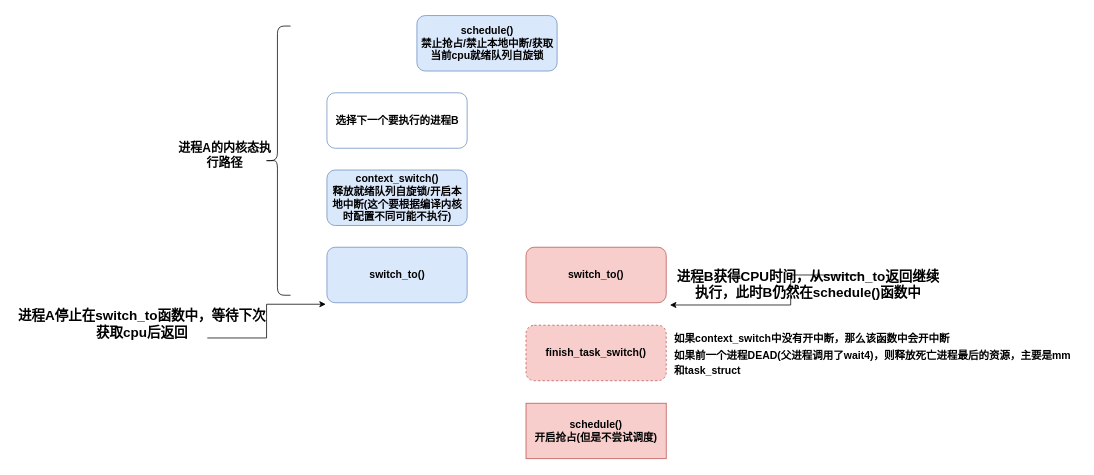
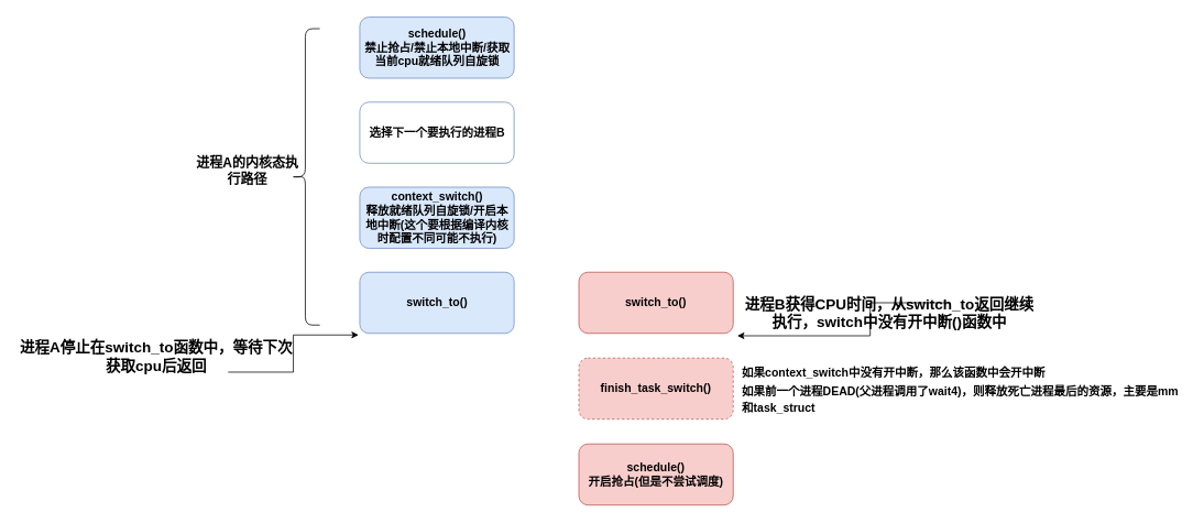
  <mxCell id="0" />
  <mxCell id="1" parent="0" />
- <mxCell id="2" value="&lt;font style=&quot;font-size: 14px&quot;&gt;&lt;b&gt;schedule()&lt;br&gt;禁止抢占/禁止本地中断/获取当前cpu就绪队列自旋锁&lt;br&gt;&lt;/b&gt;&lt;/font&gt;" style="rounded=1;whiteSpace=wrap;html=1;fillColor=#dae8fc;strokeColor=#6c8ebf;" vertex="1" parent="1"><mxGeometry x="555.5" y="20" width="187" height="74" as="geometry" /></mxCell>
+ <mxCell id="2" value="&lt;font style=&quot;font-size: 14px&quot;&gt;&lt;b&gt;schedule()&lt;br&gt;禁止抢占/禁止本地中断/获取当前cpu就绪队列自旋锁&lt;br&gt;&lt;/b&gt;&lt;/font&gt;" style="rounded=1;whiteSpace=wrap;html=1;fillColor=#dae8fc;strokeColor=#6c8ebf;" vertex="1" parent="1"><mxGeometry x="435.5" y="20" width="187" height="74" as="geometry" /></mxCell>
  <mxCell id="3" value="&lt;font style=&quot;font-size: 14px&quot;&gt;&lt;b&gt;选择下一个要执行的进程B&lt;br&gt;&lt;/b&gt;&lt;/font&gt;" style="rounded=1;whiteSpace=wrap;html=1;fillColor=#ffffff;strokeColor=#6c8ebf;" vertex="1" parent="1"><mxGeometry x="435.5" y="123" width="187" height="74" as="geometry" /></mxCell>
  <mxCell id="4" value="&lt;font style=&quot;font-size: 14px&quot;&gt;&lt;b&gt;context_switch()&lt;br&gt;释放就绪队列自旋锁/开启本地中断(这个要根据编译内核时配置不同可能不执行)&lt;br&gt;&lt;/b&gt;&lt;/font&gt;" style="rounded=1;whiteSpace=wrap;html=1;fillColor=#dae8fc;strokeColor=#6c8ebf;" vertex="1" parent="1"><mxGeometry x="435.5" y="226" width="187" height="74" as="geometry" /></mxCell>
  <mxCell id="5" value="&lt;font style=&quot;font-size: 14px&quot;&gt;&lt;b&gt;switch_to()&lt;br&gt;&lt;/b&gt;&lt;/font&gt;" style="rounded=1;whiteSpace=wrap;html=1;fillColor=#dae8fc;strokeColor=#6c8ebf;" vertex="1" parent="1"><mxGeometry x="435.5" y="329" width="187" height="74" as="geometry" /></mxCell>
  <mxCell id="6" value="" style="shape=curlyBracket;whiteSpace=wrap;html=1;rounded=1;fontSize=14;" vertex="1" parent="1"><mxGeometry x="352" y="34" width="35" height="359" as="geometry" /></mxCell>
  <mxCell id="7" value="&lt;font style=&quot;font-size: 16px&quot;&gt;&lt;b&gt;进程A的内核态执行路径&lt;/b&gt;&lt;/font&gt;" style="text;html=1;strokeColor=none;fillColor=none;align=center;verticalAlign=middle;whiteSpace=wrap;rounded=0;fontSize=14;" vertex="1" parent="1"><mxGeometry x="235" y="194" width="129" height="24" as="geometry" /></mxCell>
  <mxCell id="8" value="" style="edgeStyle=elbowEdgeStyle;elbow=horizontal;endArrow=classic;html=1;rounded=0;fontSize=16;" edge="1" parent="1"><mxGeometry width="50" height="50" relative="1" as="geometry"><mxPoint x="276" y="450" as="sourcePoint" /><mxPoint x="434" y="405" as="targetPoint" /></mxGeometry></mxCell>
  <mxCell id="9" value="&lt;font style=&quot;font-size: 18px&quot;&gt;&lt;b&gt;进程A停止在switch_to函数中，等待下次获取cpu后返回&lt;/b&gt;&lt;/font&gt;" style="text;html=1;strokeColor=none;fillColor=none;align=center;verticalAlign=middle;whiteSpace=wrap;rounded=0;fontSize=16;" vertex="1" parent="1"><mxGeometry x="20" y="415" width="338" height="34" as="geometry" /></mxCell>
  <mxCell id="10" value="&lt;font style=&quot;font-size: 14px&quot;&gt;&lt;b&gt;switch_to()&lt;br&gt;&lt;/b&gt;&lt;/font&gt;" style="rounded=1;whiteSpace=wrap;html=1;fillColor=#f8cecc;strokeColor=#b85450;" vertex="1" parent="1"><mxGeometry x="701" y="329" width="187" height="74" as="geometry" /></mxCell>
  <mxCell id="11" value="" style="edgeStyle=elbowEdgeStyle;elbow=horizontal;endArrow=none;html=1;rounded=0;fontSize=16;endFill=0;startArrow=classic;startFill=1;" edge="1" parent="1"><mxGeometry width="50" height="50" relative="1" as="geometry"><mxPoint x="893" y="406" as="sourcePoint" /><mxPoint x="1150" y="366" as="targetPoint" /><Array as="points"><mxPoint x="1054" y="391" /></Array></mxGeometry></mxCell>
- <mxCell id="12" value="&lt;b&gt;&lt;font style=&quot;font-size: 18px&quot;&gt;进程B获得CPU时间，从switch_to返回继续执行，此时B仍然在schedule()函数中&lt;/font&gt;&lt;/b&gt;" style="text;html=1;strokeColor=none;fillColor=none;align=center;verticalAlign=middle;whiteSpace=wrap;rounded=0;fontSize=18;" vertex="1" parent="1"><mxGeometry x="901" y="359" width="353" height="39" as="geometry" /></mxCell>
+ <mxCell id="12" value="&lt;b&gt;&lt;font style=&quot;font-size: 18px&quot;&gt;进程B获得CPU时间，从switch_to返回继续执行，switch中没有开中断()函数中&lt;/font&gt;&lt;/b&gt;" style="text;html=1;strokeColor=none;fillColor=none;align=center;verticalAlign=middle;whiteSpace=wrap;rounded=0;fontSize=18;" vertex="1" parent="1"><mxGeometry x="901" y="359" width="353" height="39" as="geometry" /></mxCell>
  <mxCell id="13" value="&lt;font style=&quot;font-size: 14px&quot;&gt;&lt;b&gt;finish_task_switch()&lt;br&gt;&lt;/b&gt;&lt;/font&gt;" style="rounded=1;whiteSpace=wrap;html=1;fillColor=#f8cecc;strokeColor=#b85450;dashed=1;" vertex="1" parent="1"><mxGeometry x="701" y="433" width="187" height="74" as="geometry" /></mxCell>
  <mxCell id="14" value="&lt;b style=&quot;color: rgb(0 , 0 , 0) ; font-family: &amp;#34;helvetica&amp;#34; ; font-size: 14px ; font-style: normal ; letter-spacing: normal ; text-align: center ; text-indent: 0px ; text-transform: none ; word-spacing: 0px ; background-color: rgb(255 , 255 , 255)&quot;&gt;如果context_switch中没有开中断，那么该函数中会开中断&lt;br&gt;如果前一个进程DEAD(父进程调用了wait4)，则释放死亡进程最后的资源，主要是mm和task_struct&lt;/b&gt;" style="text;whiteSpace=wrap;html=1;fontSize=18;" vertex="1" parent="1"><mxGeometry x="897" y="433" width="540" height="74" as="geometry" /></mxCell>
- <mxCell id="15" value="&lt;font style=&quot;font-size: 14px&quot;&gt;&lt;b&gt;schedule()&lt;br&gt;开启抢占(但是不尝试调度)&lt;br&gt;&lt;/b&gt;&lt;/font&gt;" style="whiteSpace=wrap;html=1;fillColor=#f8cecc;strokeColor=#b85450;rounded=0;" vertex="1" parent="1"><mxGeometry x="701" y="537" width="187" height="74" as="geometry" /></mxCell>
+ <mxCell id="15" value="&lt;font style=&quot;font-size: 14px&quot;&gt;&lt;b&gt;schedule()&lt;br&gt;开启抢占(但是不尝试调度)&lt;br&gt;&lt;/b&gt;&lt;/font&gt;" style="rounded=1;whiteSpace=wrap;html=1;fillColor=#f8cecc;strokeColor=#b85450;" vertex="1" parent="1"><mxGeometry x="701" y="537" width="187" height="74" as="geometry" /></mxCell>
